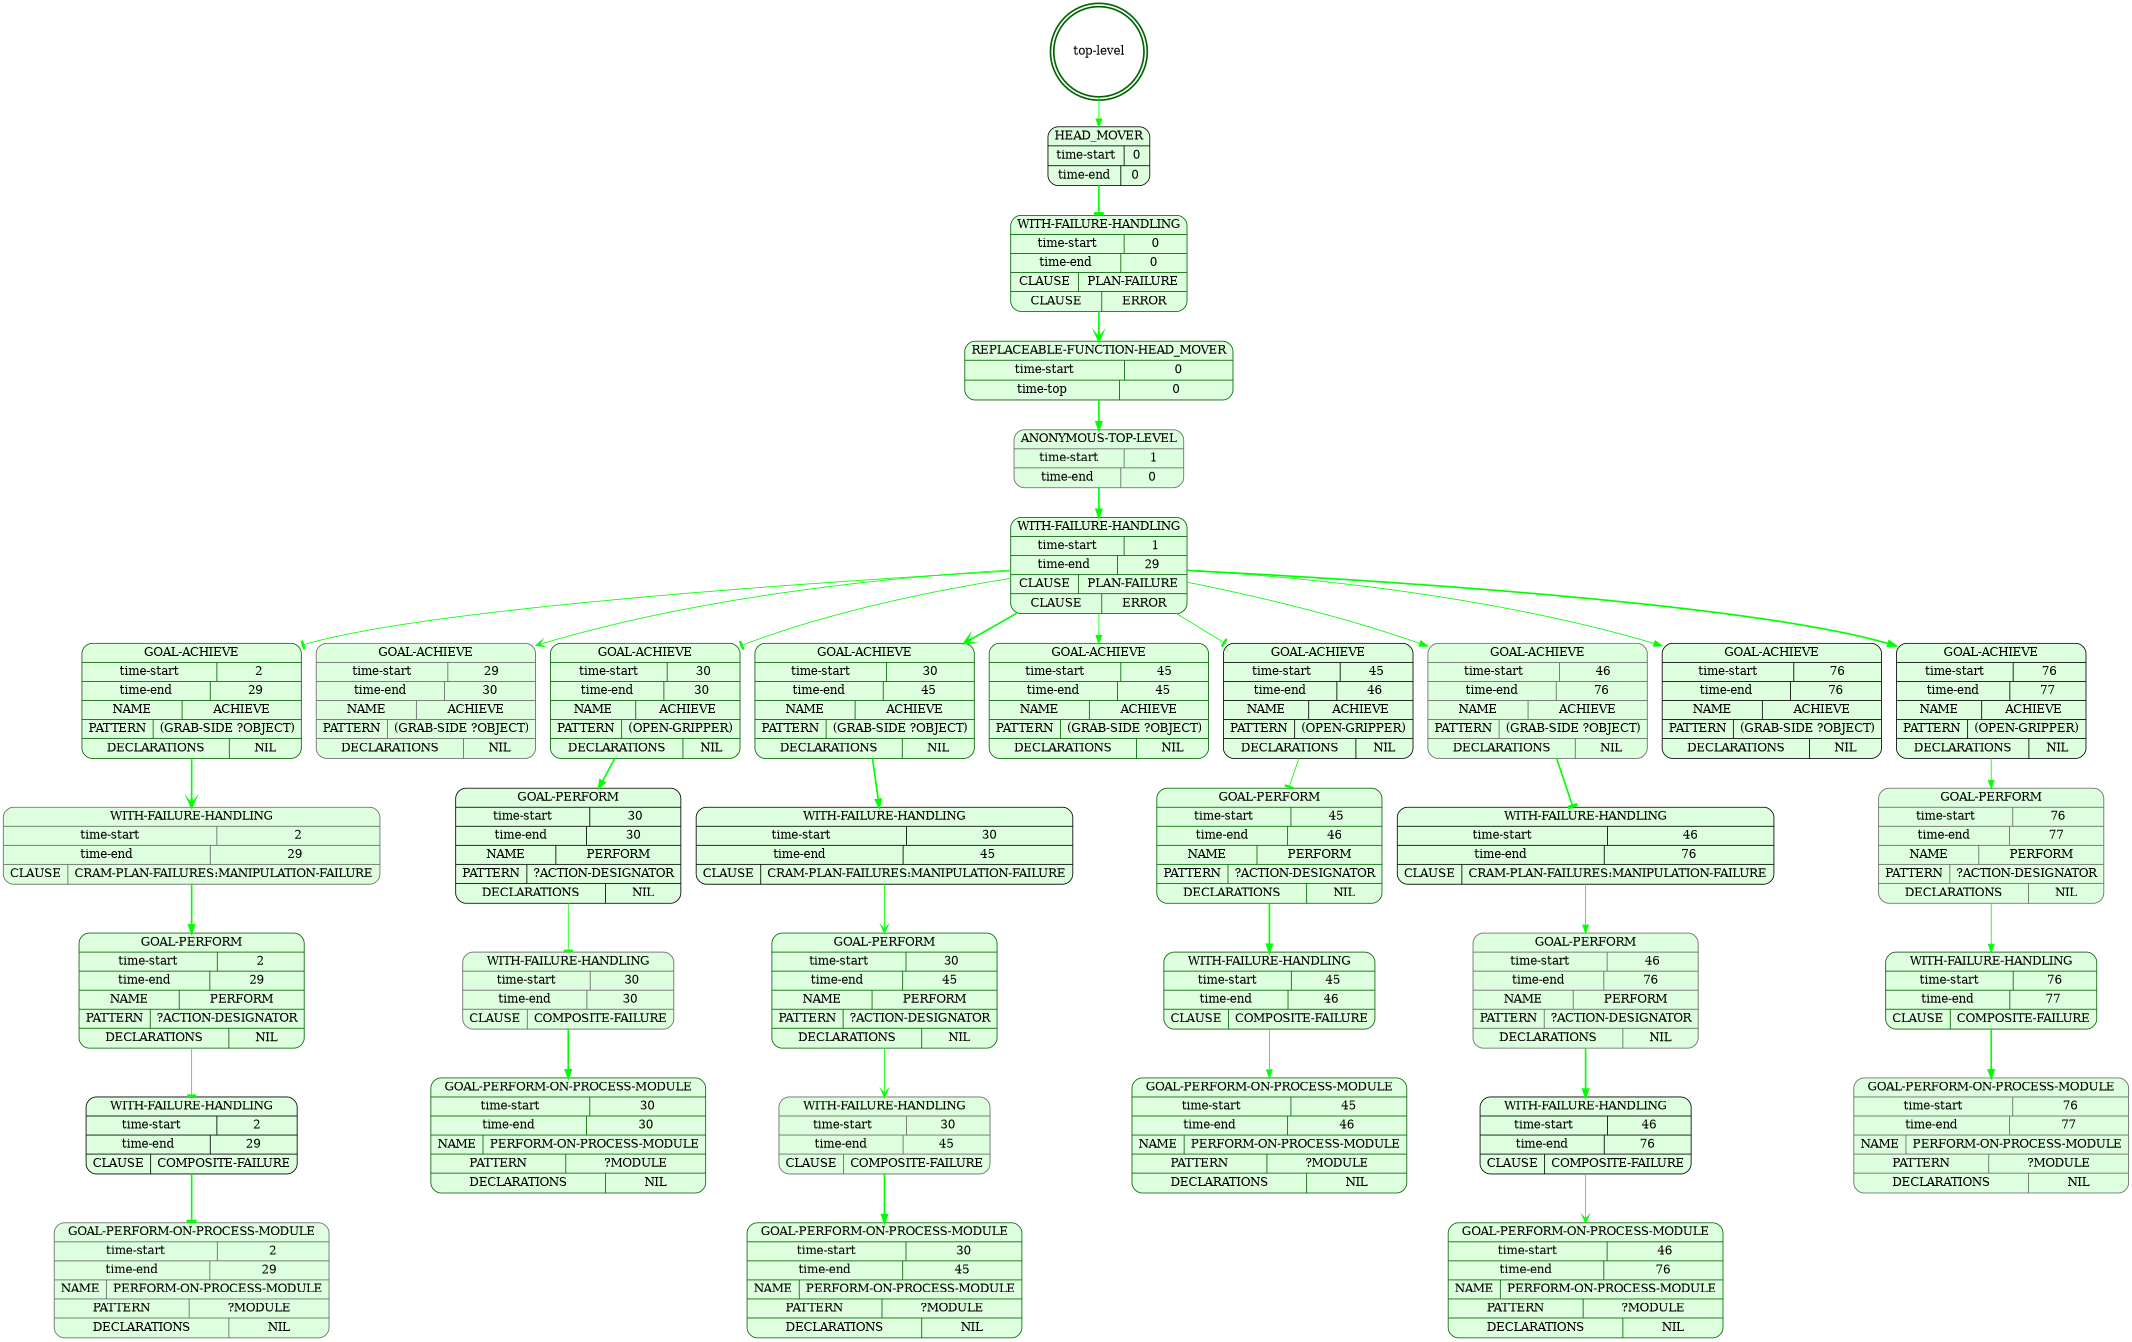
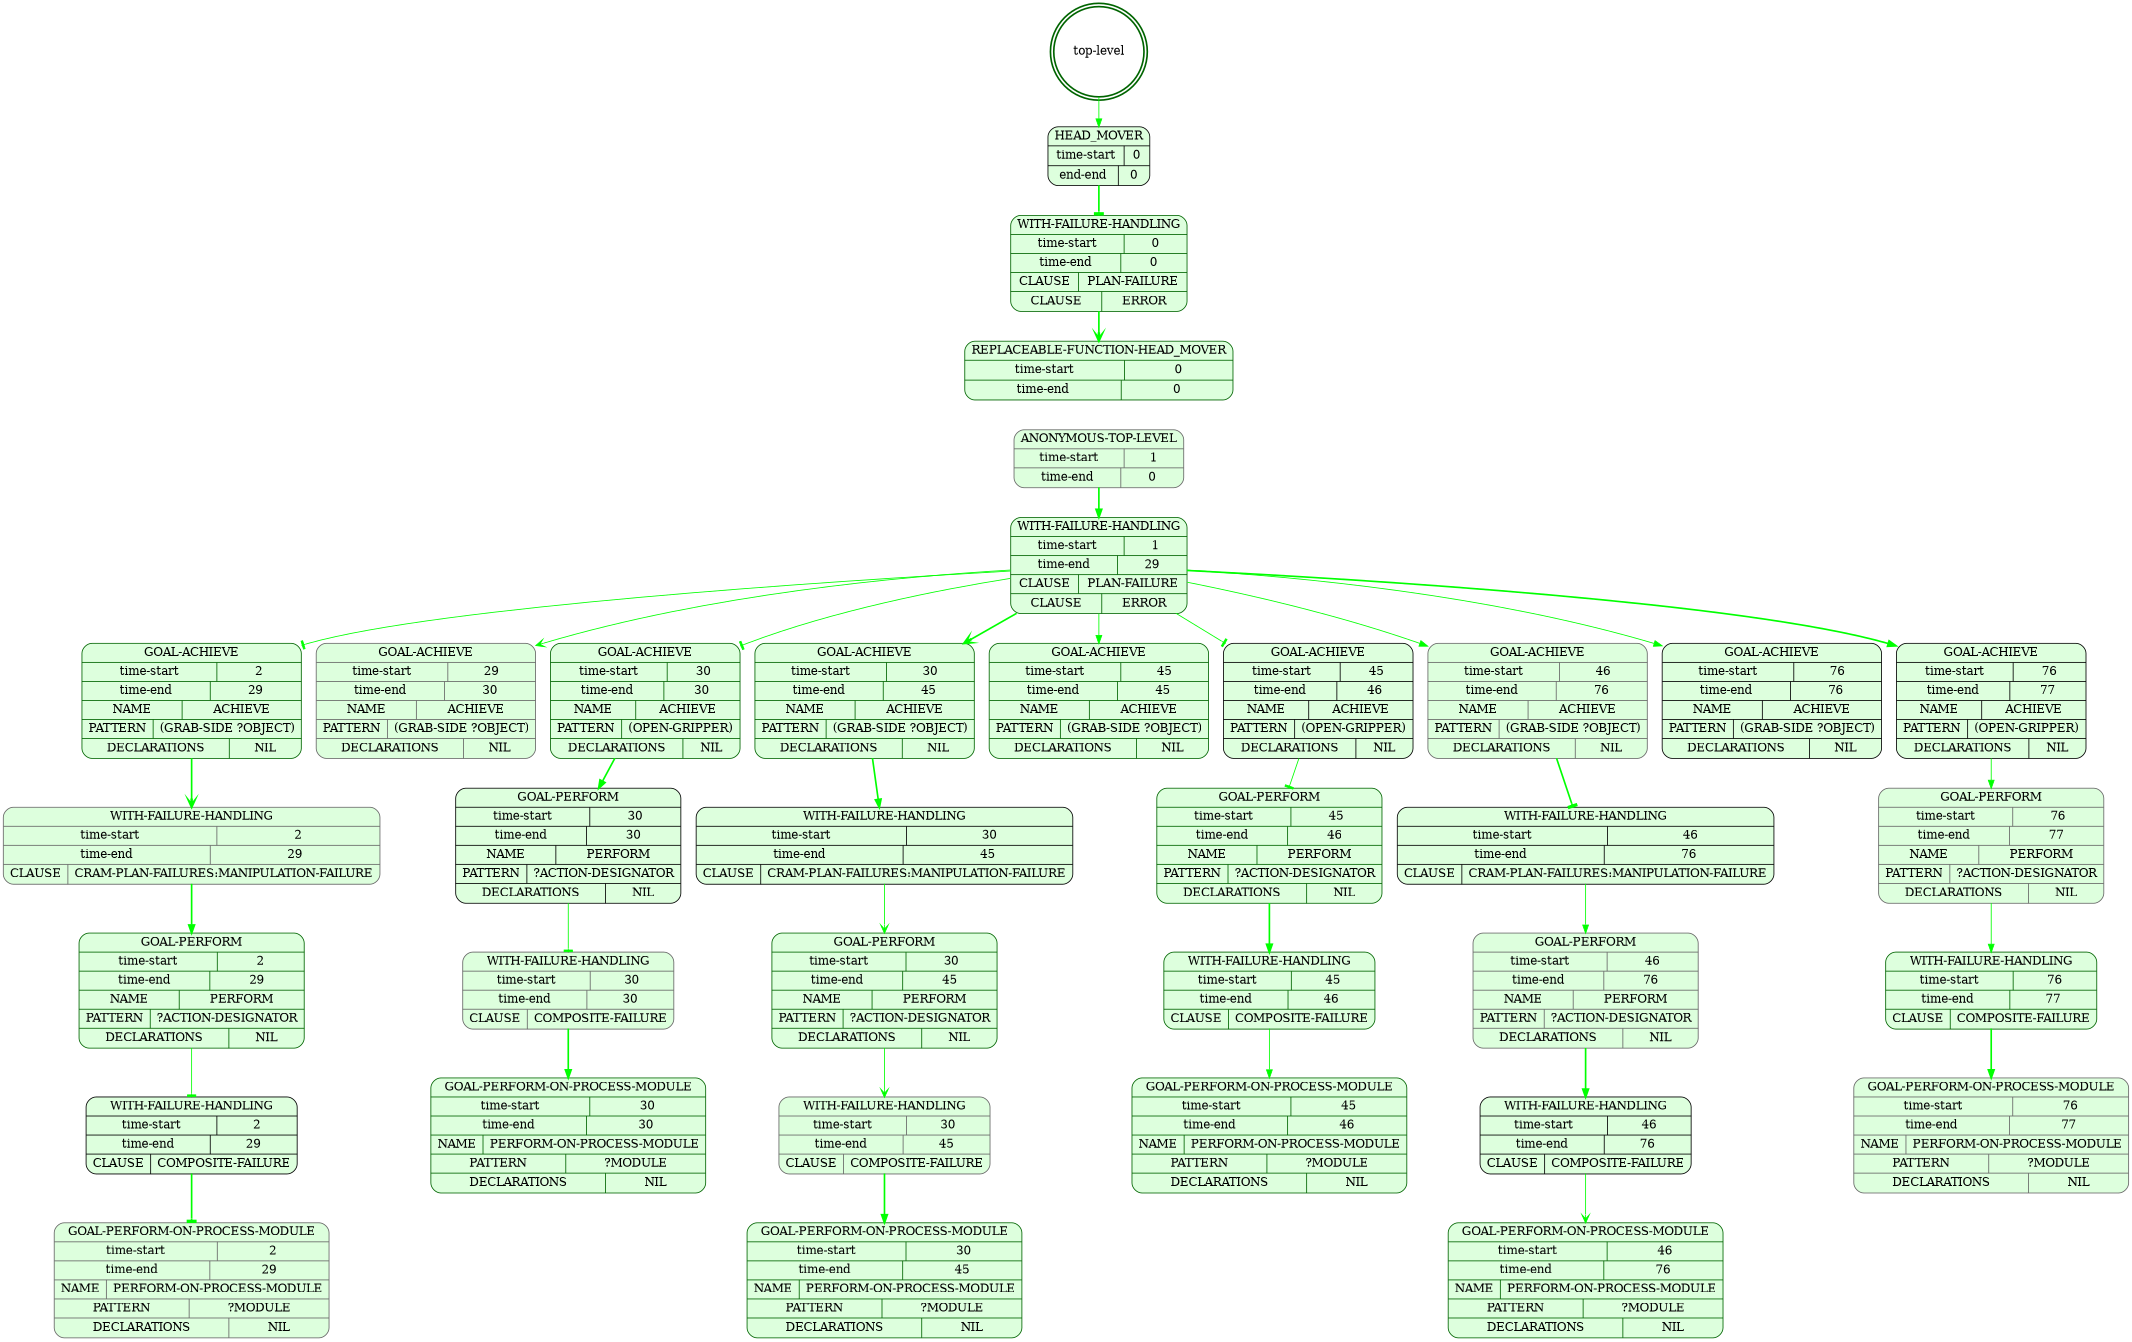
  digraph {
    node [color=darkgreen shape=Mrecord style=filled fillcolor="#ddffdd"]
    edge [arrowhead=normal color=green style=solid]
    n1 [label="top-level" shape=doublecircle style=bold fillcolor=""]
-   n2 [color=black label="{HEAD_MOVER|{time-start | 0}|{time-end | 0}}"]
+   n2 [color=black label="{HEAD_MOVER|{time-start | 0}|{end-end | 0}}"]
    n3 [label="{WITH-FAILURE-HANDLING|{time-start | 0}|{time-end | 0}|{CLAUSE | PLAN-FAILURE}|{CLAUSE | ERROR}}"]
-   n4 [label="{REPLACEABLE-FUNCTION-HEAD_MOVER|{time-start | 0}|{time-top | 0}}"]
+   n4 [label="{REPLACEABLE-FUNCTION-HEAD_MOVER|{time-start | 0}|{time-end | 0}}"]
    n5 [color=gray40 label="{ANONYMOUS-TOP-LEVEL|{time-start | 1}|{time-end | 0}}"]
    n6 [label="{WITH-FAILURE-HANDLING|{time-start | 1}|{time-end | 29}|{CLAUSE | PLAN-FAILURE}|{CLAUSE | ERROR}}"]
    n7 [label="{GOAL-ACHIEVE|{time-start | 2}|{time-end | 29}|{NAME | ACHIEVE}|{PATTERN | (GRAB-SIDE ?OBJECT)}|{DECLARATIONS | NIL}}"]
    n8 [color=gray40 label="{GOAL-ACHIEVE|{time-start | 29}|{time-end | 30}|{NAME | ACHIEVE}|{PATTERN | (GRAB-SIDE ?OBJECT)}|{DECLARATIONS | NIL}}"]
    n9 [label="{GOAL-ACHIEVE|{time-start | 30}|{time-end | 30}|{NAME | ACHIEVE}|{PATTERN | (OPEN-GRIPPER)}|{DECLARATIONS | NIL}}"]
    n10 [label="{GOAL-ACHIEVE|{time-start | 30}|{time-end | 45}|{NAME | ACHIEVE}|{PATTERN | (GRAB-SIDE ?OBJECT)}|{DECLARATIONS | NIL}}"]
    n11 [label="{GOAL-ACHIEVE|{time-start | 45}|{time-end | 45}|{NAME | ACHIEVE}|{PATTERN | (GRAB-SIDE ?OBJECT)}|{DECLARATIONS | NIL}}"]
    n12 [color=black label="{GOAL-ACHIEVE|{time-start | 45}|{time-end | 46}|{NAME | ACHIEVE}|{PATTERN | (OPEN-GRIPPER)}|{DECLARATIONS | NIL}}"]
    n13 [color=gray40 label="{GOAL-ACHIEVE|{time-start | 46}|{time-end | 76}|{NAME | ACHIEVE}|{PATTERN | (GRAB-SIDE ?OBJECT)}|{DECLARATIONS | NIL}}"]
    n14 [color=black label="{GOAL-ACHIEVE|{time-start | 76}|{time-end | 76}|{NAME | ACHIEVE}|{PATTERN | (GRAB-SIDE ?OBJECT)}|{DECLARATIONS | NIL}}"]
    n15 [color=black label="{GOAL-ACHIEVE|{time-start | 76}|{time-end | 77}|{NAME | ACHIEVE}|{PATTERN | (OPEN-GRIPPER)}|{DECLARATIONS | NIL}}"]
    n16 [color=gray40 label="{WITH-FAILURE-HANDLING|{time-start | 2}|{time-end | 29}|{CLAUSE | CRAM-PLAN-FAILURES:MANIPULATION-FAILURE}}"]
    n17 [color=black label="{GOAL-PERFORM|{time-start | 30}|{time-end | 30}|{NAME | PERFORM}|{PATTERN | ?ACTION-DESIGNATOR}|{DECLARATIONS | NIL}}"]
    n18 [color=black label="{WITH-FAILURE-HANDLING|{time-start | 30}|{time-end | 45}|{CLAUSE | CRAM-PLAN-FAILURES:MANIPULATION-FAILURE}}"]
    n19 [label="{GOAL-PERFORM|{time-start | 45}|{time-end | 46}|{NAME | PERFORM}|{PATTERN | ?ACTION-DESIGNATOR}|{DECLARATIONS | NIL}}"]
    n20 [color=black label="{WITH-FAILURE-HANDLING|{time-start | 46}|{time-end | 76}|{CLAUSE | CRAM-PLAN-FAILURES:MANIPULATION-FAILURE}}"]
    n21 [color=gray40 label="{GOAL-PERFORM|{time-start | 76}|{time-end | 77}|{NAME | PERFORM}|{PATTERN | ?ACTION-DESIGNATOR}|{DECLARATIONS | NIL}}"]
    n22 [label="{GOAL-PERFORM|{time-start | 2}|{time-end | 29}|{NAME | PERFORM}|{PATTERN | ?ACTION-DESIGNATOR}|{DECLARATIONS | NIL}}"]
    n23 [color=black label="{WITH-FAILURE-HANDLING|{time-start | 2}|{time-end | 29}|{CLAUSE | COMPOSITE-FAILURE}}"]
    n24 [color=gray40 label="{GOAL-PERFORM-ON-PROCESS-MODULE|{time-start | 2}|{time-end | 29}|{NAME | PERFORM-ON-PROCESS-MODULE}|{PATTERN | ?MODULE}|{DECLARATIONS | NIL}}"]
    n25 [color=gray40 label="{WITH-FAILURE-HANDLING|{time-start | 30}|{time-end | 30}|{CLAUSE | COMPOSITE-FAILURE}}"]
    n26 [label="{GOAL-PERFORM-ON-PROCESS-MODULE|{time-start | 30}|{time-end | 30}|{NAME | PERFORM-ON-PROCESS-MODULE}|{PATTERN | ?MODULE}|{DECLARATIONS | NIL}}"]
    n27 [label="{GOAL-PERFORM|{time-start | 30}|{time-end | 45}|{NAME | PERFORM}|{PATTERN | ?ACTION-DESIGNATOR}|{DECLARATIONS | NIL}}"]
    n28 [color=gray40 label="{WITH-FAILURE-HANDLING|{time-start | 30}|{time-end | 45}|{CLAUSE | COMPOSITE-FAILURE}}"]
    n29 [label="{GOAL-PERFORM-ON-PROCESS-MODULE|{time-start | 30}|{time-end | 45}|{NAME | PERFORM-ON-PROCESS-MODULE}|{PATTERN | ?MODULE}|{DECLARATIONS | NIL}}"]
    n30 [label="{WITH-FAILURE-HANDLING|{time-start | 45}|{time-end | 46}|{CLAUSE | COMPOSITE-FAILURE}}"]
    n31 [label="{GOAL-PERFORM-ON-PROCESS-MODULE|{time-start | 45}|{time-end | 46}|{NAME | PERFORM-ON-PROCESS-MODULE}|{PATTERN | ?MODULE}|{DECLARATIONS | NIL}}"]
    n32 [color=gray40 label="{GOAL-PERFORM|{time-start | 46}|{time-end | 76}|{NAME | PERFORM}|{PATTERN | ?ACTION-DESIGNATOR}|{DECLARATIONS | NIL}}"]
    n33 [color=black label="{WITH-FAILURE-HANDLING|{time-start | 46}|{time-end | 76}|{CLAUSE | COMPOSITE-FAILURE}}"]
    n34 [label="{GOAL-PERFORM-ON-PROCESS-MODULE|{time-start | 46}|{time-end | 76}|{NAME | PERFORM-ON-PROCESS-MODULE}|{PATTERN | ?MODULE}|{DECLARATIONS | NIL}}"]
    n35 [label="{WITH-FAILURE-HANDLING|{time-start | 76}|{time-end | 77}|{CLAUSE | COMPOSITE-FAILURE}}"]
    n36 [color=gray40 label="{GOAL-PERFORM-ON-PROCESS-MODULE|{time-start | 76}|{time-end | 77}|{NAME | PERFORM-ON-PROCESS-MODULE}|{PATTERN | ?MODULE}|{DECLARATIONS | NIL}}"]
    n1 -> n2
    n2 -> n3 [arrowhead=tee style=bold]
    n3 -> n4 [arrowhead=vee style=bold]
-   n4 -> n5 [style=bold]
    n5 -> n6 [style=bold]
    n6 -> n7 [arrowhead=tee]
    n6 -> n8 [arrowhead=vee]
    n6 -> n9 [arrowhead=tee]
    n6 -> n10 [arrowhead=vee style=bold]
    n6 -> n11
    n6 -> n12 [arrowhead=tee]
    n6 -> n13
    n6 -> n14
    n6 -> n15 [style=bold]
    n7 -> n16 [arrowhead=vee style=bold]
    n9 -> n17 [style=bold]
    n10 -> n18 [style=bold]
    n12 -> n19 [arrowhead=tee]
    n13 -> n20 [arrowhead=tee style=bold]
    n15 -> n21
    n16 -> n22 [style=bold]
    n17 -> n25 [arrowhead=tee]
    n18 -> n27 [arrowhead=vee]
    n19 -> n30 [style=bold]
    n20 -> n32
    n21 -> n35
    n22 -> n23 [arrowhead=tee]
    n23 -> n24 [arrowhead=tee style=bold]
    n25 -> n26 [style=bold]
    n27 -> n28 [arrowhead=vee]
    n28 -> n29 [style=bold]
    n30 -> n31
    n32 -> n33 [style=bold]
    n33 -> n34 [arrowhead=vee]
    n35 -> n36 [style=bold]
  }
